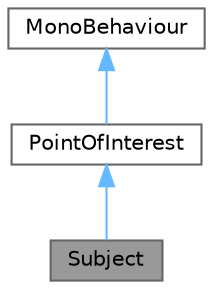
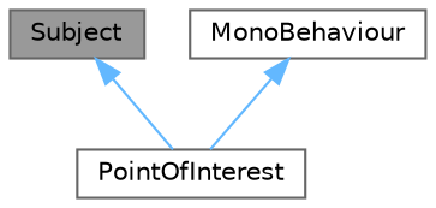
  digraph {
    node [color=gray40 fillcolor=white fontname=Helvetica fontsize=10 shape=box style=filled]
    edge [color=steelblue1 dir=back fontname=Helvetica fontsize=10 labelfontname=Helvetica labelfontsize=10 style=solid]
    n1 [fillcolor=grey60 fontcolor=black height=0.2 label=Subject width=0.4]
    n2 [height=0.2 label=PointOfInterest width=0.4]
    n3 [height=0.2 label=MonoBehaviour width=0.4]
-   n2 -> n1
+   n1 -> n2
    n3 -> n2
  }
